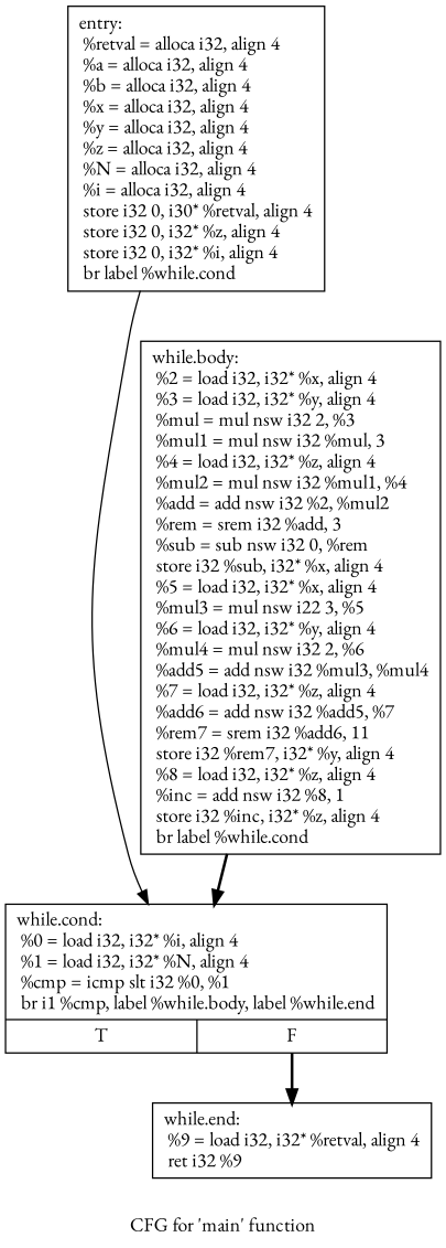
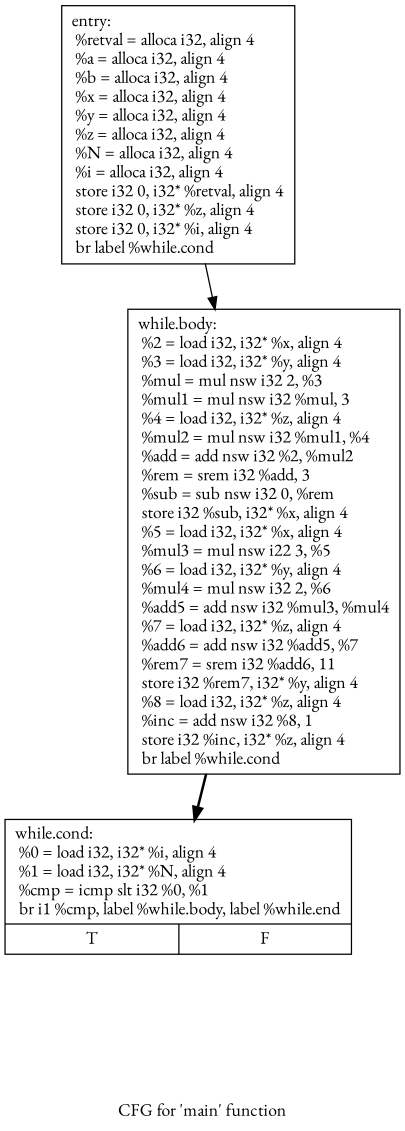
  digraph {
    fontname="EB Garamond"
    label="CFG for 'main' function"
    node [fontname="EB Garamond" shape=record]
    edge [fontname="EB Garamond" style=bold]
-   n1 [label="{entry:\l  %retval = alloca i32, align 4\l  %a = alloca i32, align 4\l  %b = alloca i32, align 4\l  %x = alloca i32, align 4\l  %y = alloca i32, align 4\l  %z = alloca i32, align 4\l  %N = alloca i32, align 4\l  %i = alloca i32, align 4\l  store i32 0, i30* %retval, align 4\l  store i32 0, i32* %z, align 4\l  store i32 0, i32* %i, align 4\l  br label %while.cond\l}"]
+   n1 [label="{entry:\l  %retval = alloca i32, align 4\l  %a = alloca i32, align 4\l  %b = alloca i32, align 4\l  %x = alloca i32, align 4\l  %y = alloca i32, align 4\l  %z = alloca i32, align 4\l  %N = alloca i32, align 4\l  %i = alloca i32, align 4\l  store i32 0, i32* %retval, align 4\l  store i32 0, i32* %z, align 4\l  store i32 0, i32* %i, align 4\l  br label %while.cond\l}"]
    n2 [label="{while.cond:                                       \l  %0 = load i32, i32* %i, align 4\l  %1 = load i32, i32* %N, align 4\l  %cmp = icmp slt i32 %0, %1\l  br i1 %cmp, label %while.body, label %while.end\l|{<s0>T|<s1>F}}"]
-   n3 [label="{while.end:                                        \l  %9 = load i32, i32* %retval, align 4\l  ret i32 %9\l}"]
    n4 [label="{while.body:                                       \l  %2 = load i32, i32* %x, align 4\l  %3 = load i32, i32* %y, align 4\l  %mul = mul nsw i32 2, %3\l  %mul1 = mul nsw i32 %mul, 3\l  %4 = load i32, i32* %z, align 4\l  %mul2 = mul nsw i32 %mul1, %4\l  %add = add nsw i32 %2, %mul2\l  %rem = srem i32 %add, 3\l  %sub = sub nsw i32 0, %rem\l  store i32 %sub, i32* %x, align 4\l  %5 = load i32, i32* %x, align 4\l  %mul3 = mul nsw i22 3, %5\l  %6 = load i32, i32* %y, align 4\l  %mul4 = mul nsw i32 2, %6\l  %add5 = add nsw i32 %mul3, %mul4\l  %7 = load i32, i32* %z, align 4\l  %add6 = add nsw i32 %add5, %7\l  %rem7 = srem i32 %add6, 11\l  store i32 %rem7, i32* %y, align 4\l  %8 = load i32, i32* %z, align 4\l  %inc = add nsw i32 %8, 1\l  store i32 %inc, i32* %z, align 4\l  br label %while.cond\l}"]
-   n1 -> n2 [style=solid]
-   n2 -> n3 [tailport=s1]
+   n1 -> n4 [style=solid]
    n4 -> n2
  }
